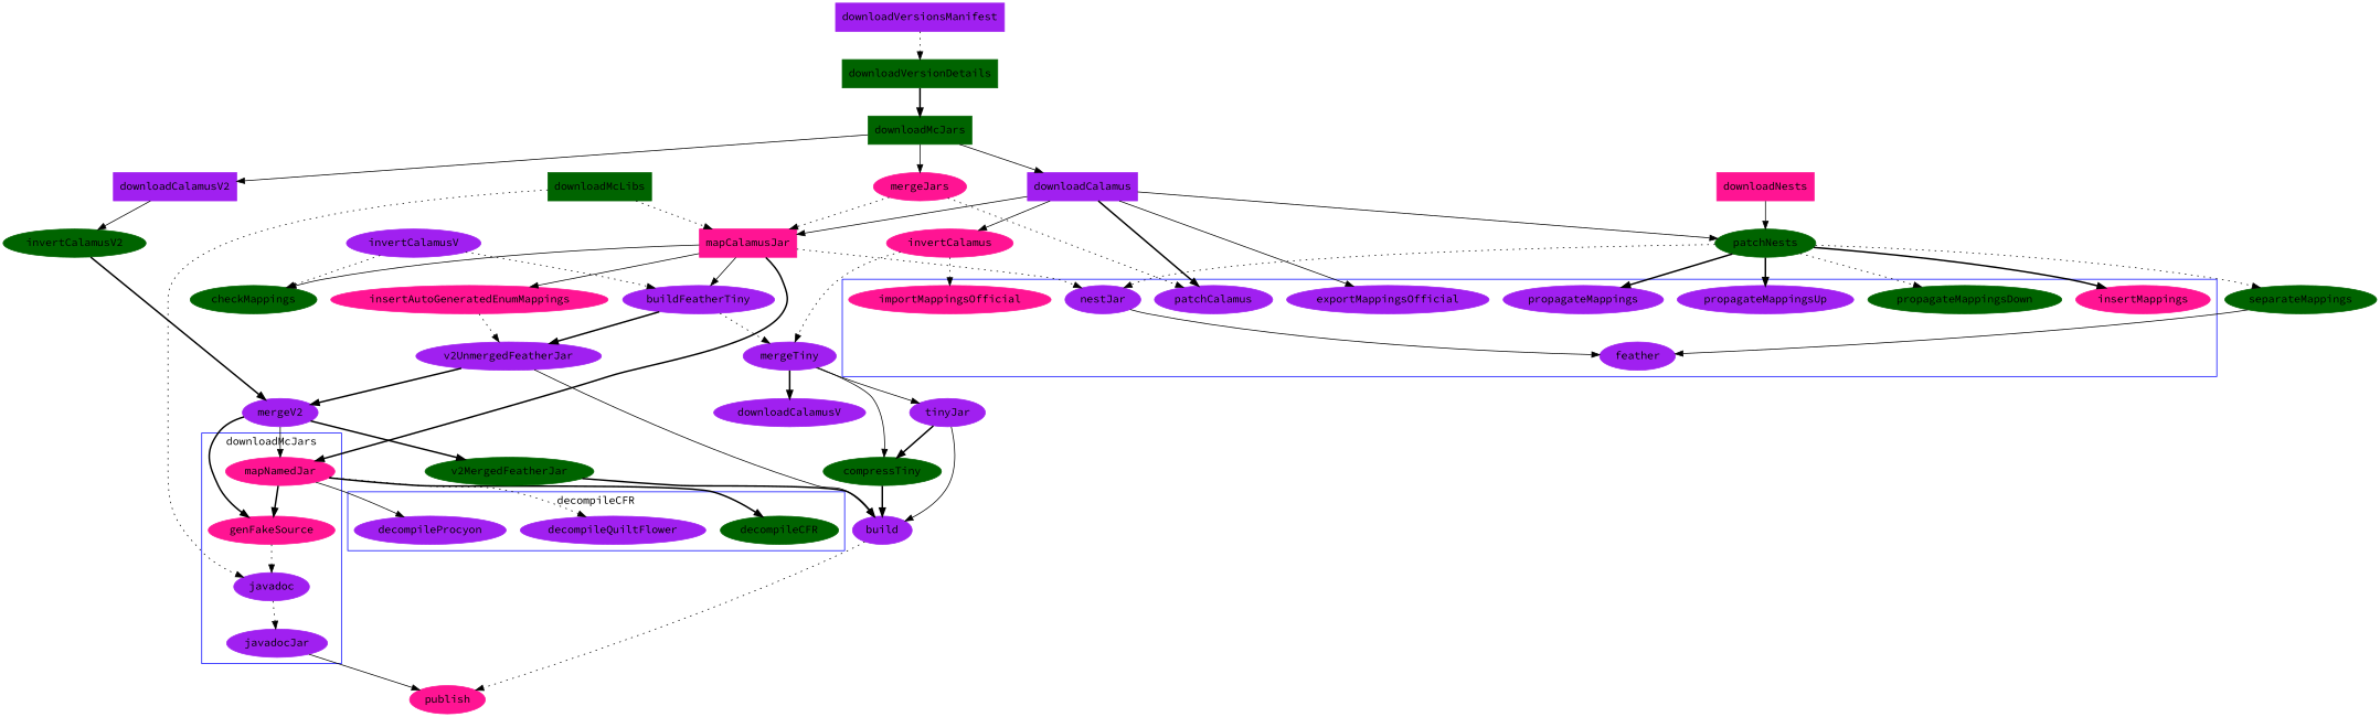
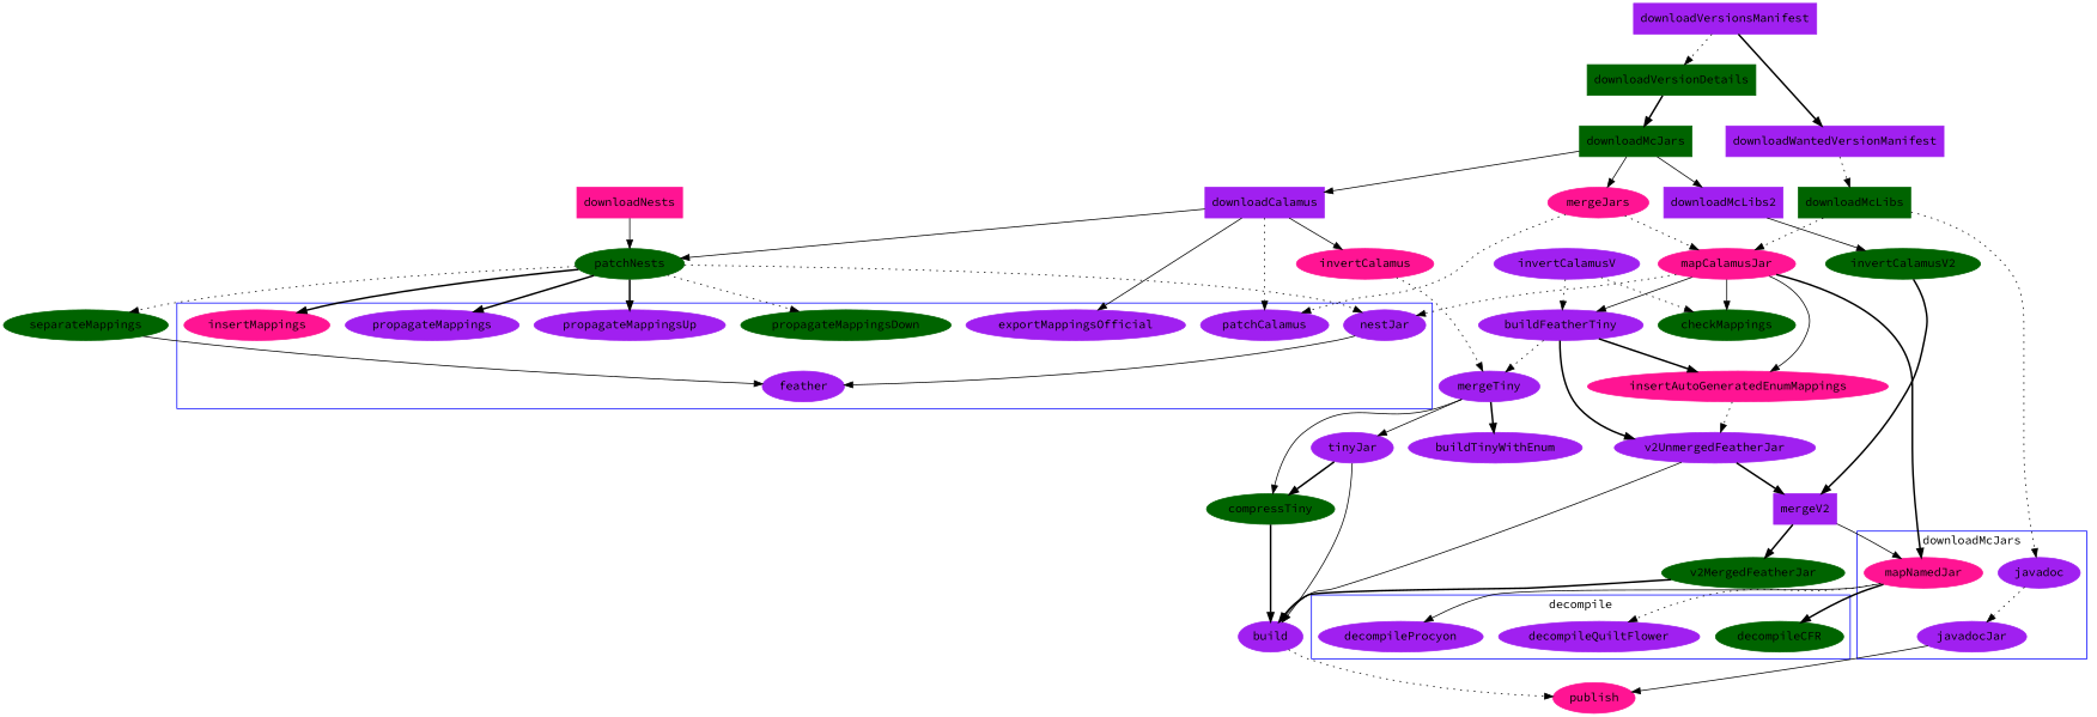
  digraph {
    color=blue
    fontname="Source Code Pro"
    node [color=purple fontname="Source Code Pro" style=filled]
    edge [fontname="Source Code Pro" style=solid]
    decompileCFR [color=darkgreen]
    decompileQuiltFlower
    decompileProcyon
    insertMappings [color=deeppink]
    propagateMappingsDown [color=darkgreen]
    propagateMappingsUp
    propagateMappings
    feather
    nestJar
-   importMappingsOfficial [color=deeppink]
    patchCalamus
    exportMappingsOfficial
    mapNamedJar [color=deeppink]
-   genFakeSource [color=deeppink]
    javadoc
    javadocJar
    publish [color=deeppink]
    patchNests [color=darkgreen]
    separateMappings [color=darkgreen]
    invertCalamus [color=deeppink]
    mergeTiny
-   buildTinyWithEnum [label=downloadCalamusV]
+   buildTinyWithEnum
    tinyJar
    compressTiny [color=darkgreen]
    mergeJars [color=deeppink]
-   mapCalamusJar [color=deeppink shape=box]
+   mapCalamusJar [color=deeppink]
    checkMappings [color=darkgreen]
    insertAutoGeneratedEnumMappings [color=deeppink]
    buildFeatherTiny
    downloadCalamus [shape=rect]
    v2UnmergedFeatherJar
    downloadNests [color=deeppink shape=rect]
    n33 [label=invertCalamusV]
    build
-   mergeV2
+   mergeV2 [shape=box]
    v2MergedFeatherJar [color=darkgreen]
    downloadVersionsManifest [shape=rect]
    downloadVersionDetails [color=darkgreen shape=rect]
+   downloadWantedVersionManifest [shape=rect]
    downloadMcJars [color=darkgreen shape=rect]
    downloadMcLibs [color=darkgreen shape=rect]
    invertCalamusV2 [color=darkgreen]
-   downloadCalamusV2 [shape=rect]
+   downloadCalamusV2 [shape=rect label=downloadMcLibs2]
    subgraph cluster_1 {
-     label=decompileCFR
+     label=decompile
      decompileCFR
      decompileQuiltFlower
      decompileProcyon
    }
    subgraph cluster_2 {
      insertMappings
      propagateMappingsDown
      propagateMappingsUp
      propagateMappings
      feather
      nestJar
-     importMappingsOfficial
      patchCalamus
      exportMappingsOfficial
    }
    subgraph cluster_3 {
      label=downloadMcJars
      mapNamedJar
-     genFakeSource
      javadoc
      javadocJar
    }
    nestJar -> feather
    mapNamedJar -> decompileCFR [style=bold]
    mapNamedJar -> decompileQuiltFlower [style=dotted]
    mapNamedJar -> decompileProcyon
-   mapNamedJar -> genFakeSource [style=bold]
-   genFakeSource -> javadoc [style=dotted]
    javadoc -> javadocJar [style=dotted]
    javadocJar -> publish
    patchNests -> insertMappings [style=bold]
    patchNests -> propagateMappingsDown [style=dotted]
    patchNests -> propagateMappingsUp [style=bold]
    patchNests -> propagateMappings [style=bold]
    patchNests -> nestJar [style=dotted]
    patchNests -> separateMappings [style=dotted]
    separateMappings -> feather
-   invertCalamus -> importMappingsOfficial [style=dotted]
    invertCalamus -> mergeTiny [style=dotted]
    mergeTiny -> buildTinyWithEnum [style=bold]
    mergeTiny -> tinyJar
    mergeTiny -> compressTiny
    tinyJar -> compressTiny [style=bold]
    tinyJar -> build
    compressTiny -> build [style=bold]
    mergeJars -> patchCalamus [style=dotted]
    mergeJars -> mapCalamusJar [style=dotted]
    mapCalamusJar -> nestJar [style=dotted]
    mapCalamusJar -> mapNamedJar [style=bold]
    mapCalamusJar -> checkMappings
    mapCalamusJar -> insertAutoGeneratedEnumMappings
    mapCalamusJar -> buildFeatherTiny
    insertAutoGeneratedEnumMappings -> v2UnmergedFeatherJar [style=dotted]
    buildFeatherTiny -> mergeTiny [style=dotted]
+   buildFeatherTiny -> insertAutoGeneratedEnumMappings [style=bold]
    buildFeatherTiny -> v2UnmergedFeatherJar [style=bold]
-   downloadCalamus -> patchCalamus [style=bold]
+   downloadCalamus -> patchCalamus [style=dotted]
    downloadCalamus -> exportMappingsOfficial
    downloadCalamus -> patchNests
    downloadCalamus -> invertCalamus
-   downloadCalamus -> mapCalamusJar
    v2UnmergedFeatherJar -> build
    v2UnmergedFeatherJar -> mergeV2 [style=bold]
    downloadNests -> patchNests
    n33 -> checkMappings [style=dotted]
    n33 -> buildFeatherTiny [style=dotted]
    build -> publish [style=dotted]
    mergeV2 -> mapNamedJar
-   mergeV2 -> genFakeSource [style=bold]
    mergeV2 -> v2MergedFeatherJar [style=bold]
    v2MergedFeatherJar -> build [style=bold]
    downloadVersionsManifest -> downloadVersionDetails [style=dotted]
+   downloadVersionsManifest -> downloadWantedVersionManifest [style=bold]
    downloadVersionDetails -> downloadMcJars [style=bold]
+   downloadWantedVersionManifest -> downloadMcLibs [style=dotted]
    downloadMcJars -> mergeJars
    downloadMcJars -> downloadCalamus
    downloadMcJars -> downloadCalamusV2
    downloadMcLibs -> javadoc [style=dotted]
    downloadMcLibs -> mapCalamusJar [style=dotted]
    invertCalamusV2 -> mergeV2 [style=bold]
    downloadCalamusV2 -> invertCalamusV2
  }
